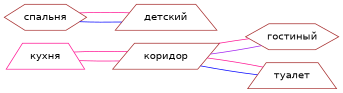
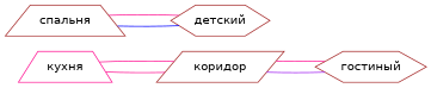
  graph {
    fontname="DejaVu Sans"
    rankdir=LR
    node [color=brown fontname="DejaVu Sans" shape=hexagon]
    edge [color=deeppink fontname="DejaVu Sans"]
    "кухня" [color=deeppink shape=trapezium]
    "коридор" [shape=parallelogram]
    "гостиный"
-   "туалет" [shape=trapezium]
-   "спальня"
-   "детский" [shape=trapezium]
+   "спальня" [shape=trapezium]
+   "детский"
    "кухня" -- "коридор"
    "коридор" -- "кухня"
    "коридор" -- "гостиный" [color=purple]
-   "коридор" -- "туалет" [color=blue]
    "гостиный" -- "коридор"
-   "туалет" -- "коридор"
    "спальня" -- "детский" [color=blue]
    "детский" -- "спальня"
  }
